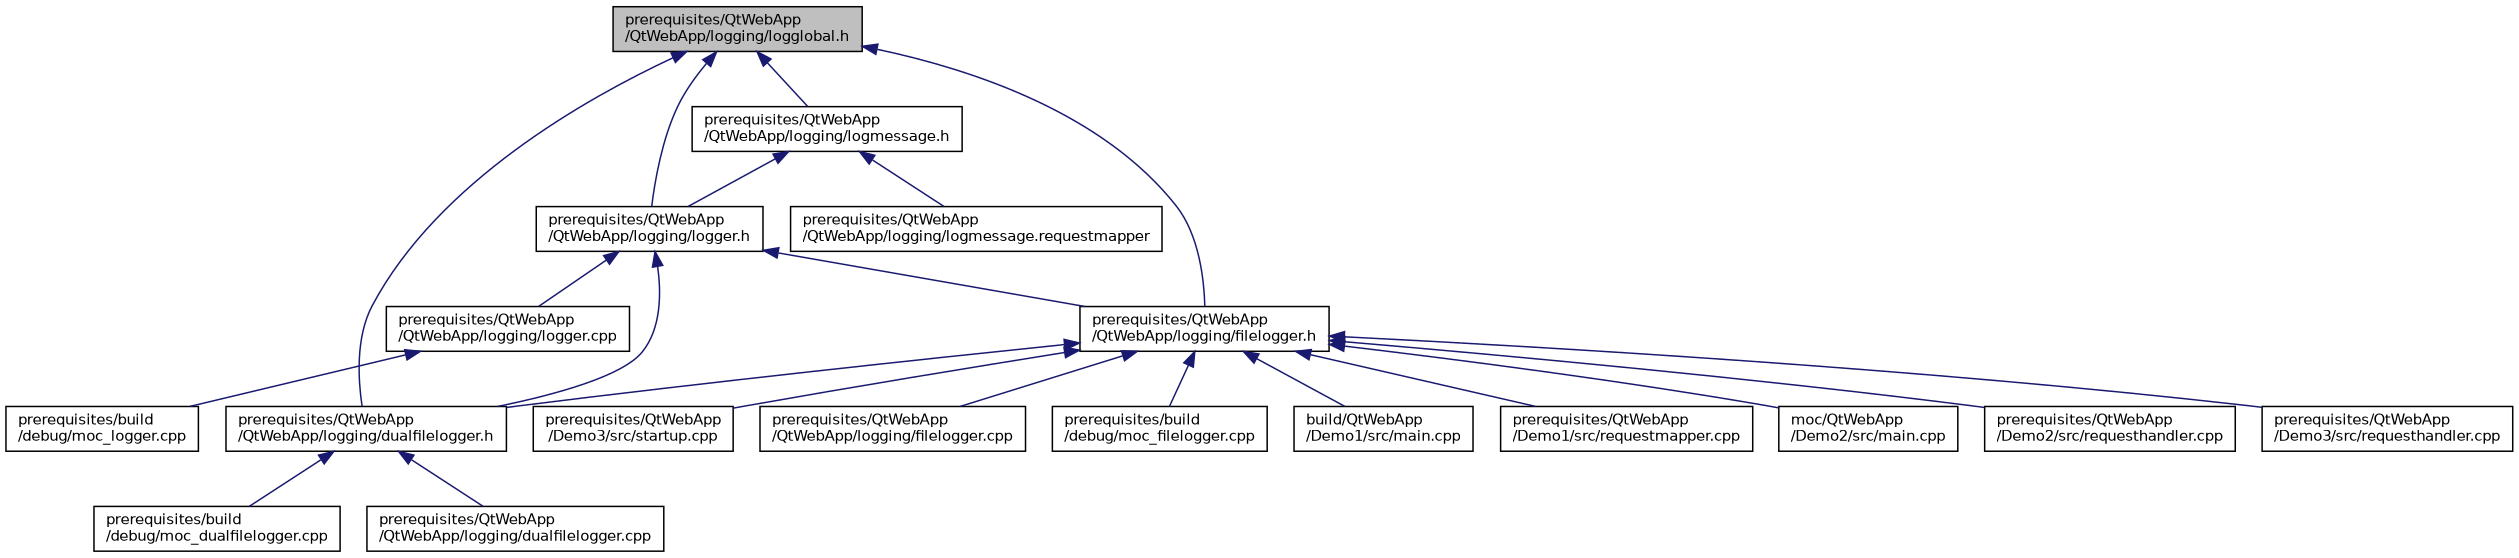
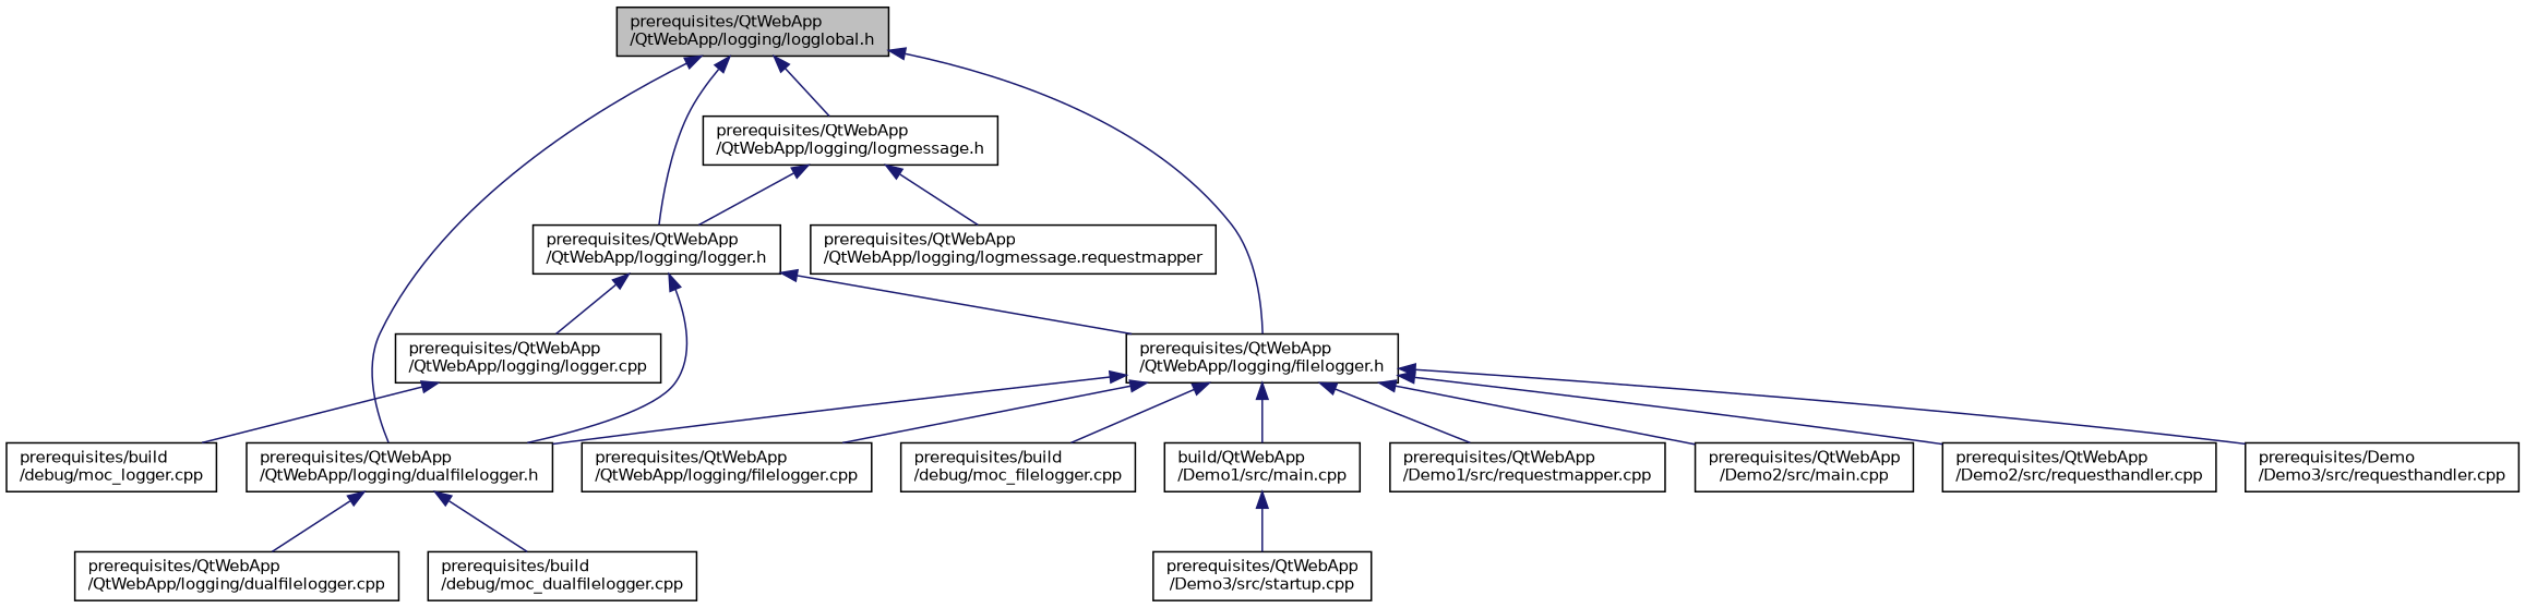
  digraph {
    node [color=black fillcolor=white fontname=Helvetica fontsize=10 shape=record style=filled]
    edge [color=midnightblue dir=back fontname=Helvetica fontsize=10 labelfontname=Helvetica labelfontsize=10 style=solid]
    n1 [fillcolor=grey75 fontcolor=black height=0.2 label="prerequisites/QtWebApp\l/QtWebApp/logging/logglobal.h" width=0.4]
    n2 [height=0.2 label="prerequisites/QtWebApp\l/QtWebApp/logging/dualfilelogger.h" width=0.4]
    n3 [height=0.2 label="prerequisites/QtWebApp\l/QtWebApp/logging/logger.h" width=0.4]
    n4 [height=0.2 label="prerequisites/QtWebApp\l/QtWebApp/logging/filelogger.h" width=0.4]
    n5 [height=0.2 label="prerequisites/QtWebApp\l/QtWebApp/logging/logmessage.h" width=0.4]
    n6 [height=0.2 label="prerequisites/build\l/debug/moc_dualfilelogger.cpp" width=0.4]
    n7 [height=0.2 label="prerequisites/QtWebApp\l/QtWebApp/logging/dualfilelogger.cpp" width=0.4]
    n8 [height=0.2 label="prerequisites/QtWebApp\l/QtWebApp/logging/logger.cpp" width=0.4]
    n9 [height=0.2 label="prerequisites/build\l/debug/moc_filelogger.cpp" width=0.4]
    n10 [height=0.2 label="build/QtWebApp\l/Demo1/src/main.cpp" width=0.4]
    n11 [height=0.2 label="prerequisites/QtWebApp\l/Demo1/src/requestmapper.cpp" width=0.4]
-   n12 [height=0.2 label="moc/QtWebApp\l/Demo2/src/main.cpp" width=0.4]
+   n12 [height=0.2 label="prerequisites/QtWebApp\l/Demo2/src/main.cpp" width=0.4]
    n13 [height=0.2 label="prerequisites/QtWebApp\l/Demo2/src/requesthandler.cpp" width=0.4]
-   n14 [height=0.2 label="prerequisites/QtWebApp\l/Demo3/src/requesthandler.cpp" width=0.4]
+   n14 [height=0.2 label="prerequisites/Demo\l/Demo3/src/requesthandler.cpp" width=0.4]
    n15 [height=0.2 label="prerequisites/QtWebApp\l/Demo3/src/startup.cpp" width=0.4]
    n16 [height=0.2 label="prerequisites/QtWebApp\l/QtWebApp/logging/filelogger.cpp" width=0.4]
    n17 [height=0.2 label="prerequisites/QtWebApp\l/QtWebApp/logging/logmessage.requestmapper" width=0.4]
    n18 [height=0.2 label="prerequisites/build\l/debug/moc_logger.cpp" width=0.4]
    n1 -> n2
    n1 -> n3
    n1 -> n4
    n1 -> n5
    n2 -> n6
    n2 -> n7
    n3 -> n2
    n3 -> n4
    n3 -> n8
    n4 -> n2
    n4 -> n9
    n4 -> n10
    n4 -> n11
    n4 -> n12
    n4 -> n13
    n4 -> n14
-   n4 -> n15
+   n10 -> n15
    n4 -> n16
    n5 -> n3
    n5 -> n17
    n8 -> n18
  }
